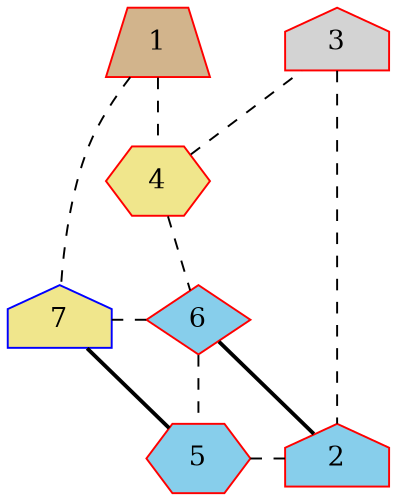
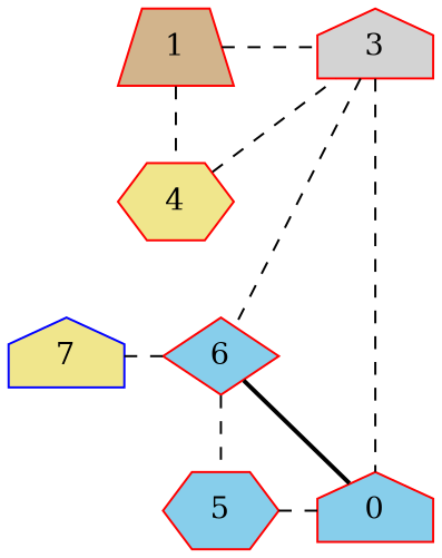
  graph {
    node [color=red fillcolor=skyblue shape=house style=filled]
    edge [style=dashed]
    1 [fillcolor=tan shape=trapezium]
    3 [fillcolor=lightgrey]
    6 [shape=diamond]
    7 [color=blue fillcolor=khaki]
-   2
+   2 [label=0]
    5 [shape=hexagon]
    4 [fillcolor=khaki shape=hexagon]
    subgraph sub_1 {
      rank=same
      1
      3
    }
    subgraph sub_2 {
      rank=same
      6
      7
    }
    subgraph sub_3 {
      rank=max
      2
      5
    }
-   1 -- 7
+   1 -- 3
    1 -- 4
    3 -- 2 [weight=4]
    6 -- 2 [style=bold]
    6 -- 5 [weight=4]
    7 -- 6
-   5 -- 7 [style=bold]
    5 -- 2
    4 -- 3
-   4 -- 6
+   3 -- 6
  }
